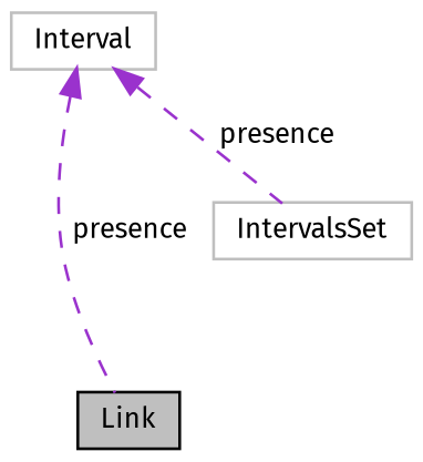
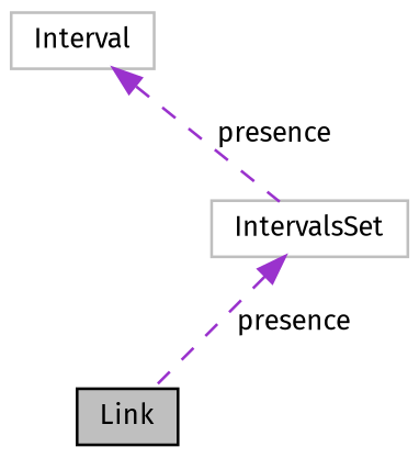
  digraph {
    fontname="Fira Sans"
    node [color=grey75 fillcolor=white fontname="Fira Sans" fontsize=10 shape=record style=filled]
    edge [color=darkorchid3 dir=back fontname="Fira Sans" fontsize=10 labelfontname=Helvetica labelfontsize=10 style=dashed]
    n1 [color=black fillcolor=grey75 fontcolor=black height=0.2 label=Link width=0.4]
    n2 [height=0.2 label=IntervalsSet width=0.4]
    n3 [height=0.2 label=Interval width=0.4]
-   n3 -> n1 [label=" presence"]
+   n2 -> n1 [label=" presence"]
    n3 -> n2 [label=" presence"]
  }
